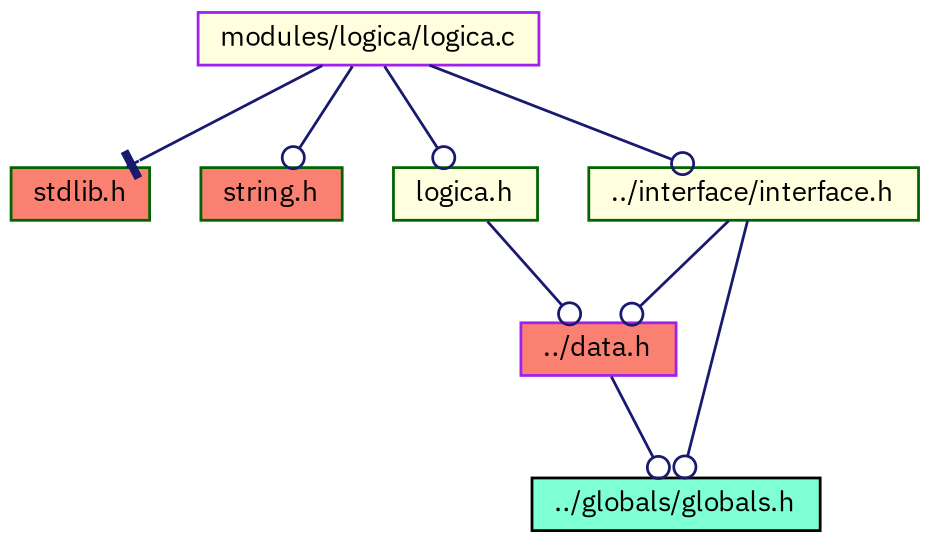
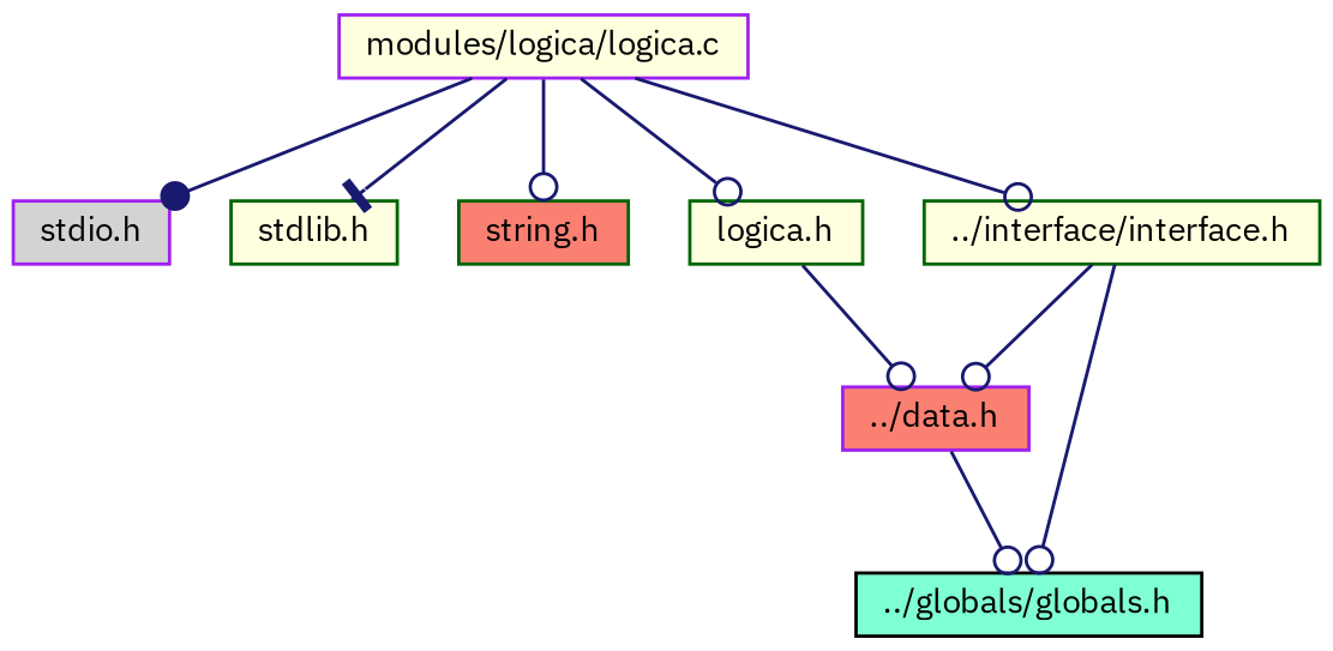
  digraph {
    fontname="IBM Plex Sans"
    node [color=darkgreen fillcolor=lightyellow fontname="IBM Plex Sans" fontsize=10 shape=record style=filled]
    edge [arrowhead=odot color=midnightblue fontname="IBM Plex Sans" fontsize=10 labelfontname=Helvetica labelfontsize=10 style=solid]
    n1 [color=purple fontcolor=black height=0.2 label="modules/logica/logica.c" width=0.4]
-   n3 [fillcolor=salmon height=0.2 label="stdlib.h" width=0.4]
+   n2 [color=purple fillcolor=lightgrey height=0.2 label="stdio.h" width=0.4]
+   n3 [height=0.2 label="stdlib.h" width=0.4]
    n4 [fillcolor=salmon height=0.2 label="string.h" width=0.4]
    n5 [height=0.2 label="logica.h" width=0.4]
    n6 [height=0.2 label="../interface/interface.h" width=0.4]
    n7 [color=purple fillcolor=salmon height=0.2 label="../data.h" width=0.4]
    n8 [color=black fillcolor=aquamarine height=0.2 label="../globals/globals.h" width=0.4]
+   n1 -> n2 [arrowhead=dot]
    n1 -> n3 [arrowhead=tee]
    n1 -> n4
    n1 -> n5
    n1 -> n6
    n5 -> n7
    n6 -> n7
    n6 -> n8
    n7 -> n8
  }
